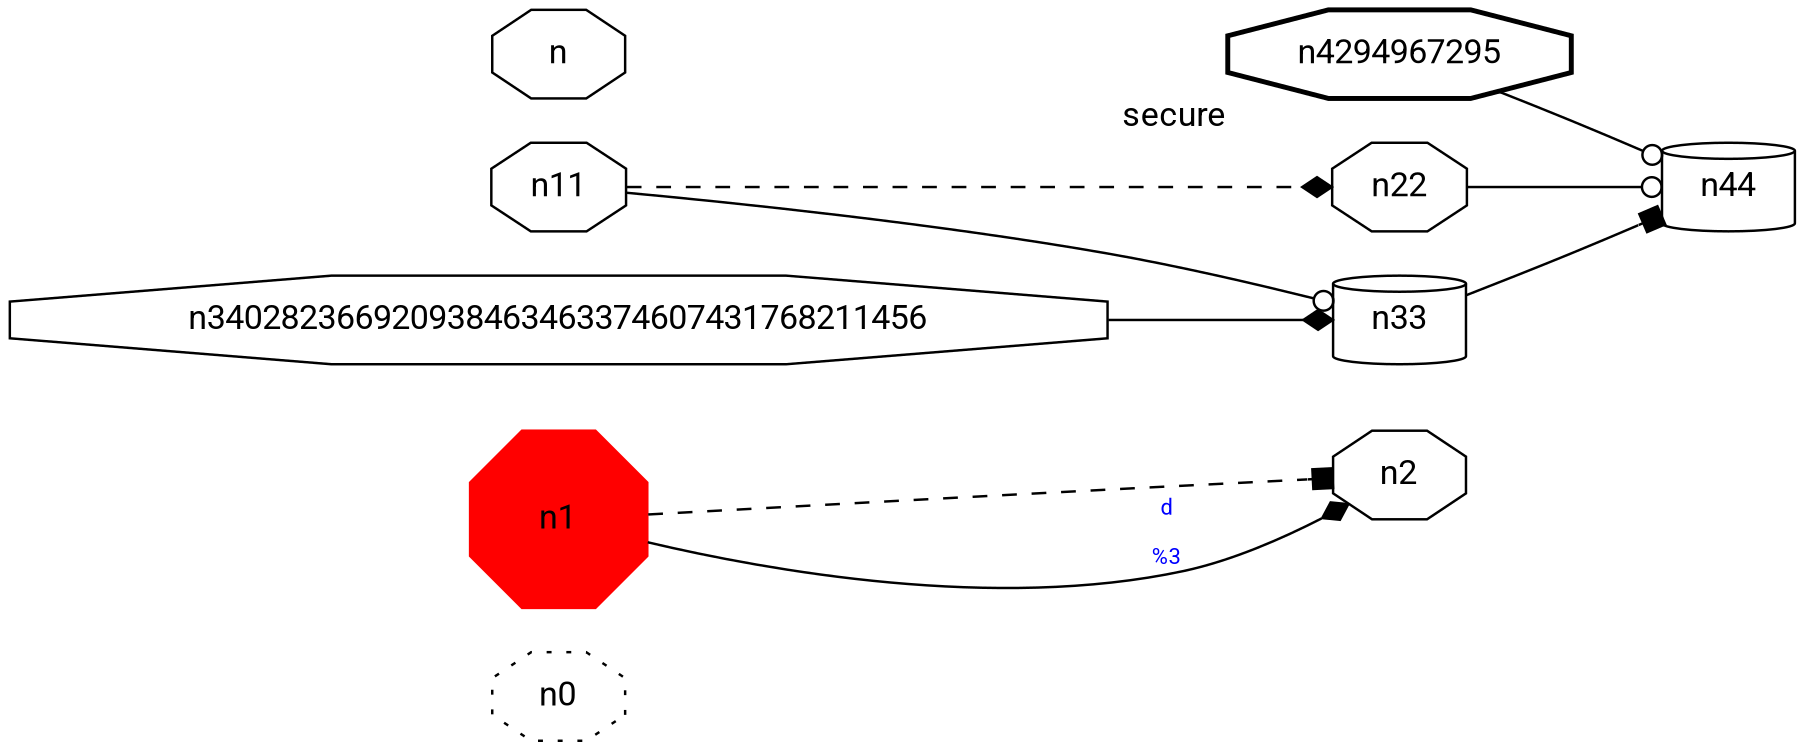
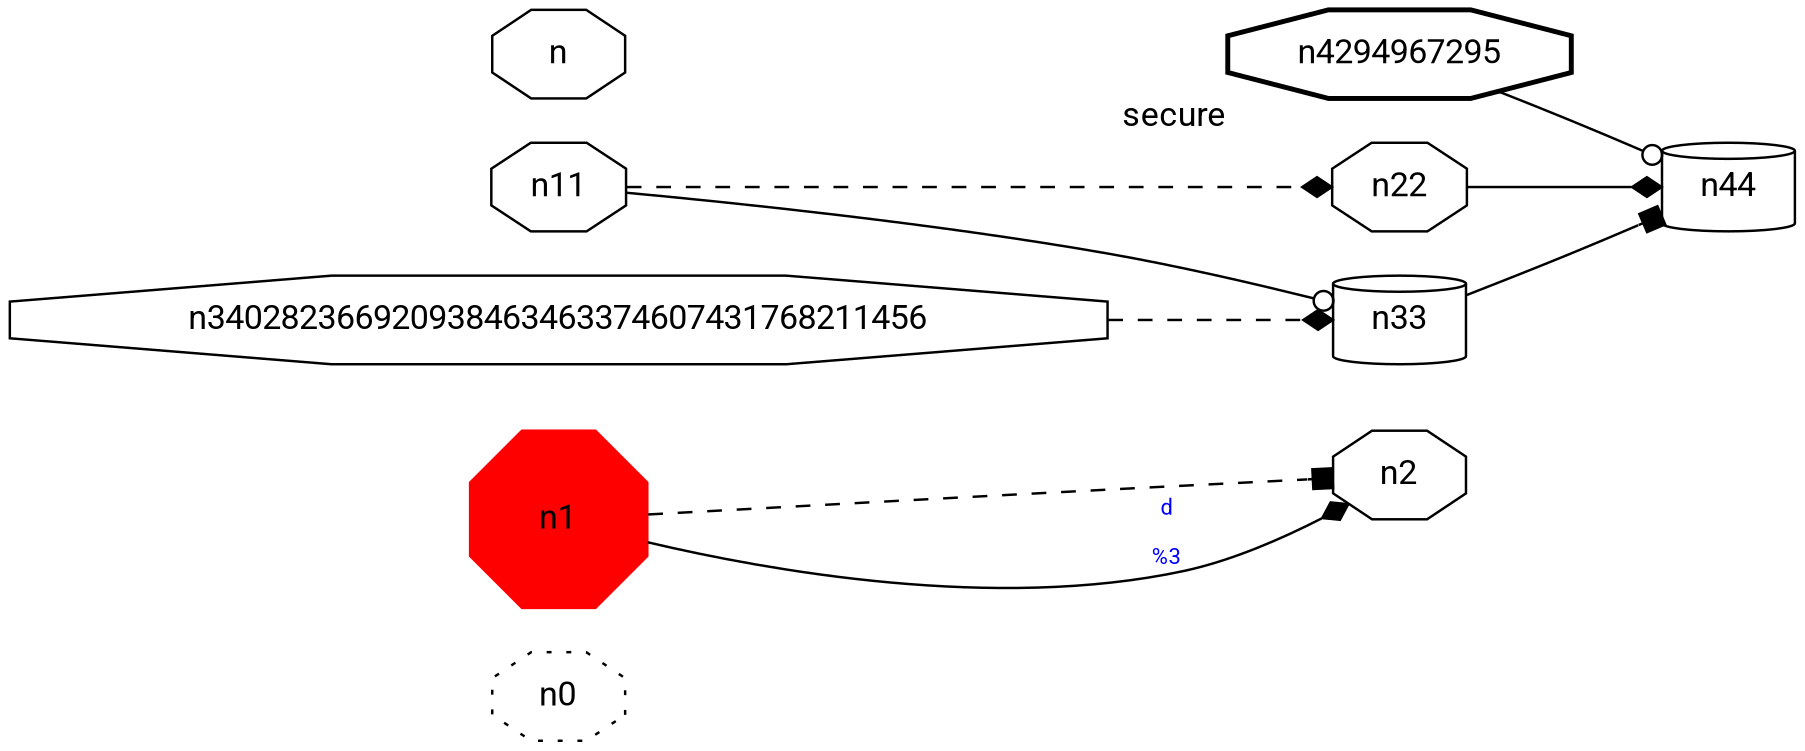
  digraph {
    fontcolor=blue
    fontname=Roboto
    rankdir=LR
    node [fontname=Roboto shape=octagon]
    edge [arrowhead=diamond fontname=Roboto]
    n0 [fillcolor="#123456" style=dotted]
    n1 [color=red height=1 style=filled width=1]
    n2
    n4294967295 [style=bold xlabel=secure]
    n44 [shape=cylinder]
    n
    n11
    n22
    n33 [shape=cylinder]
    n340282366920938463463374607431768211456
    n1 -> n2 [arrowhead=box style=dashed]
    n1 -> n2 [fontcolor=blue fontsize=9 label="d\n\l\G"]
    n4294967295 -> n44 [arrowhead=odot]
    n11 -> n22 [style=dashed]
    n11 -> n33 [arrowhead=odot]
-   n22 -> n44 [arrowhead=odot]
+   n22 -> n44
    n33 -> n44 [arrowhead=box]
-   n340282366920938463463374607431768211456 -> n33
+   n340282366920938463463374607431768211456 -> n33 [style=dashed]
  }
